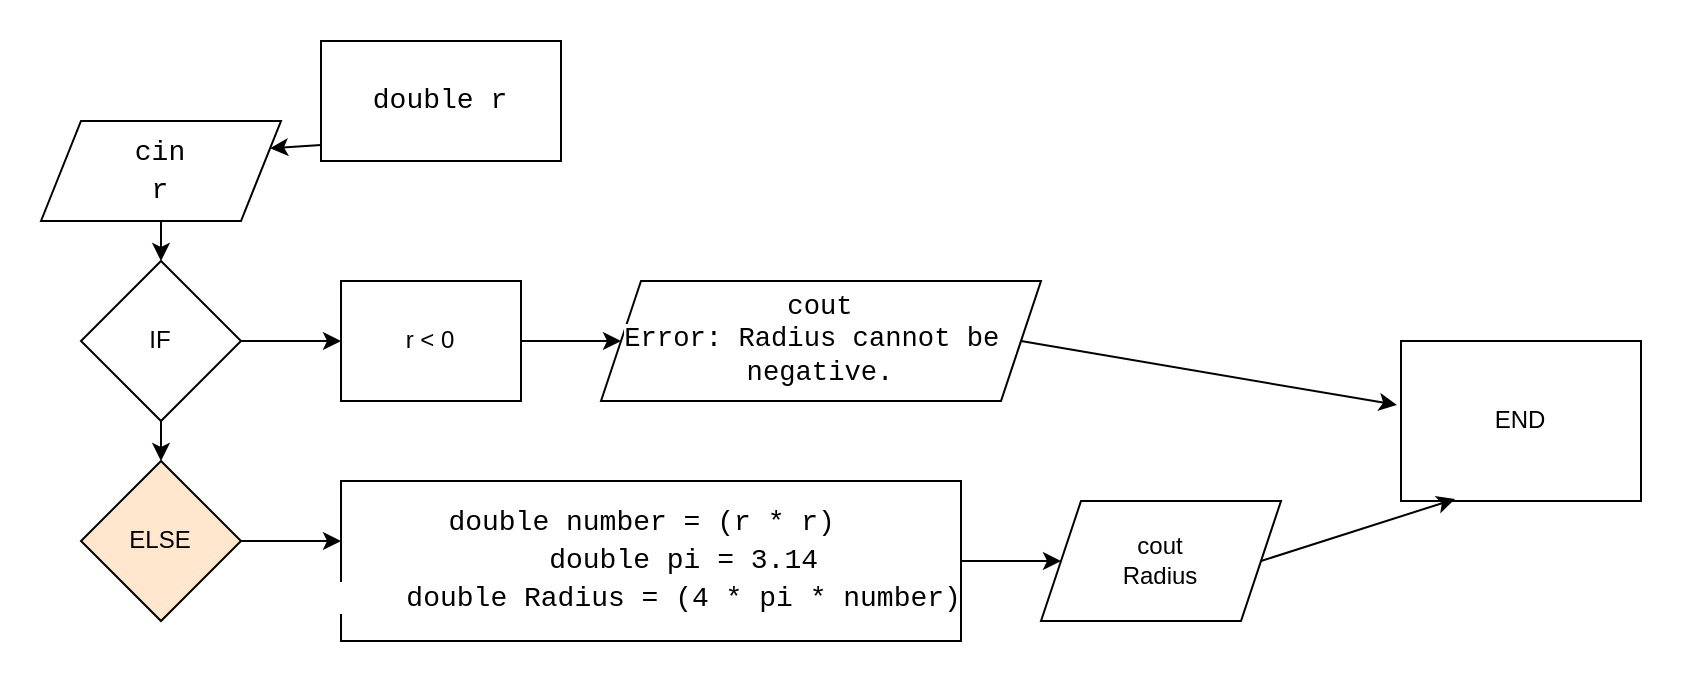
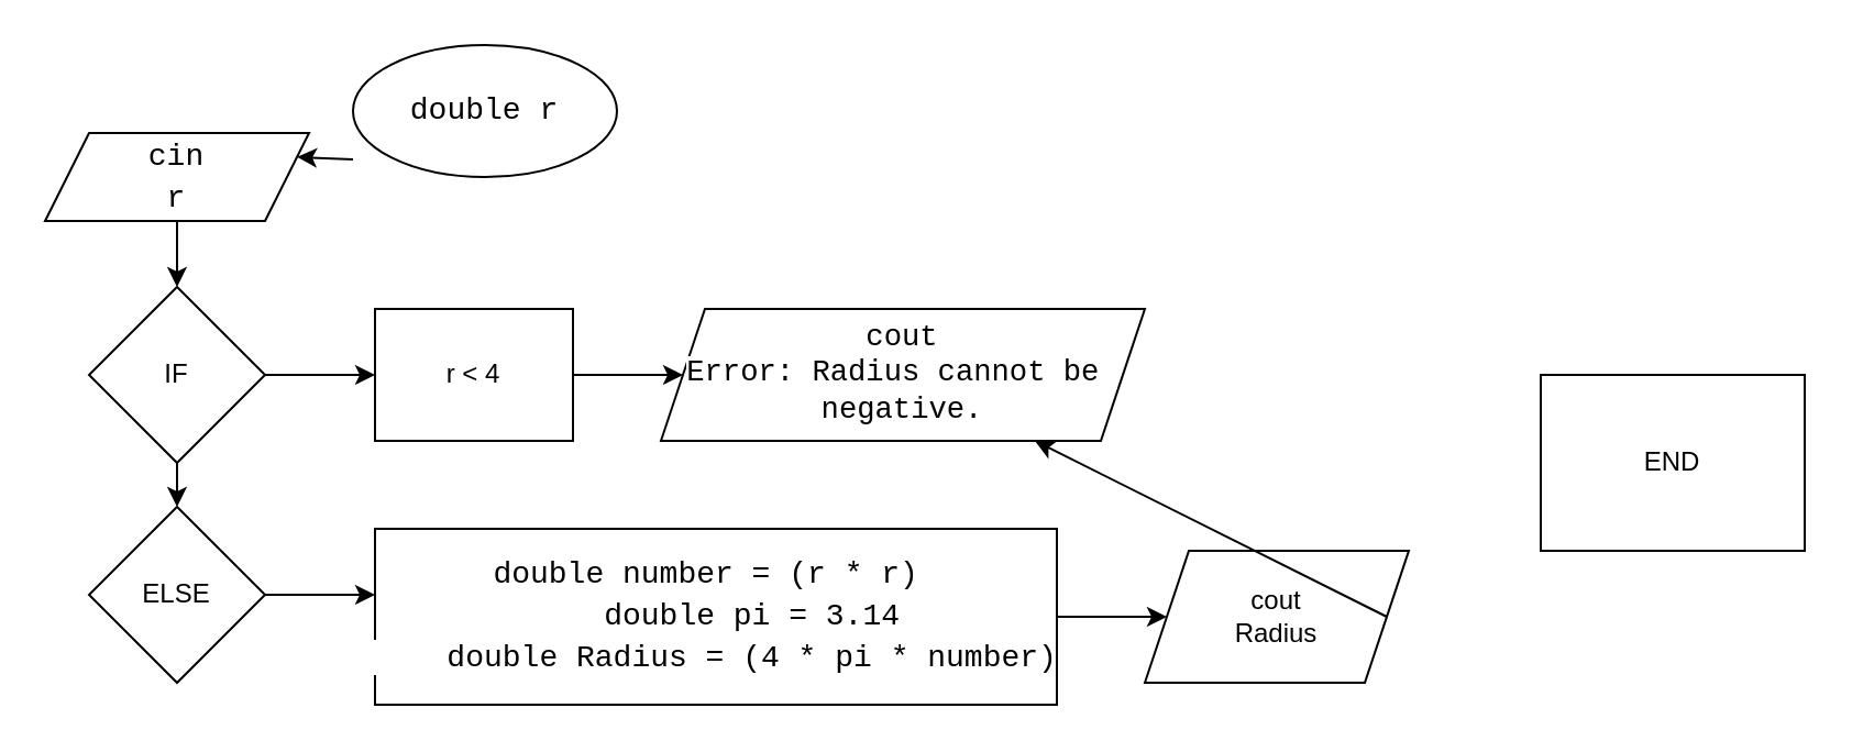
  <mxCell id="0" />
  <mxCell id="1" parent="0" />
- <mxCell id="2" value="&lt;div style=&quot;font-family: Consolas, &amp;quot;Courier New&amp;quot;, monospace; font-weight: normal; font-size: 14px; line-height: 19px; white-space: pre;&quot;&gt;&lt;div style=&quot;&quot;&gt;cin&lt;/div&gt;&lt;div style=&quot;&quot;&gt;r&lt;/div&gt;&lt;/div&gt;" style="shape=parallelogram;perimeter=parallelogramPerimeter;whiteSpace=wrap;html=1;fixedSize=1;" parent="1" vertex="1"><mxGeometry y="60" width="120" height="50" as="geometry" x="20" /></mxCell>
+ <mxCell id="2" value="&lt;div style=&quot;font-family: Consolas, &amp;quot;Courier New&amp;quot;, monospace; font-weight: normal; font-size: 14px; line-height: 19px; white-space: pre;&quot;&gt;&lt;div style=&quot;&quot;&gt;cin&lt;/div&gt;&lt;div style=&quot;&quot;&gt;r&lt;/div&gt;&lt;/div&gt;" style="shape=parallelogram;perimeter=parallelogramPerimeter;whiteSpace=wrap;html=1;fixedSize=1;" parent="1" vertex="1"><mxGeometry x="20" y="60" width="120" height="40" as="geometry" /></mxCell>
  <mxCell id="3" value="" style="endArrow=classic;html=1;rounded=0;exitX=0.5;exitY=1;exitDx=0;exitDy=0;" parent="1" source="2" edge="1"><mxGeometry width="50" height="50" relative="1" as="geometry"><mxPoint x="420" y="140" as="sourcePoint" /><mxPoint x="80" y="130" as="targetPoint" /></mxGeometry></mxCell>
  <mxCell id="4" value="IF" style="rhombus;whiteSpace=wrap;html=1;" parent="1" vertex="1"><mxGeometry x="40" y="130" width="80" height="80" as="geometry" /></mxCell>
  <mxCell id="5" value="" style="endArrow=classic;html=1;rounded=0;exitX=1;exitY=0.5;exitDx=0;exitDy=0;" parent="1" source="4" edge="1"><mxGeometry width="50" height="50" relative="1" as="geometry"><mxPoint x="420" y="140" as="sourcePoint" /><mxPoint x="170" y="170" as="targetPoint" /></mxGeometry></mxCell>
  <mxCell id="6" value="" style="endArrow=classic;html=1;rounded=0;exitX=0.5;exitY=1;exitDx=0;exitDy=0;" parent="1" edge="1"><mxGeometry width="50" height="50" relative="1" as="geometry"><mxPoint x="80" y="210" as="sourcePoint" /><mxPoint x="80" y="230" as="targetPoint" /></mxGeometry></mxCell>
- <mxCell id="7" value="ELSE" style="rhombus;whiteSpace=wrap;html=1;fillColor=#ffe6cc;" parent="1" vertex="1"><mxGeometry x="40" y="230" width="80" height="80" as="geometry" /></mxCell>
+ <mxCell id="7" value="ELSE" style="rhombus;whiteSpace=wrap;html=1;" parent="1" vertex="1"><mxGeometry x="40" y="230" width="80" height="80" as="geometry" /></mxCell>
  <mxCell id="8" value="" style="endArrow=classic;html=1;rounded=0;exitX=1;exitY=0.5;exitDx=0;exitDy=0;" parent="1" source="7" edge="1"><mxGeometry width="50" height="50" relative="1" as="geometry"><mxPoint x="420" y="240" as="sourcePoint" /><mxPoint x="170" y="270" as="targetPoint" /></mxGeometry></mxCell>
- <mxCell id="9" value="r &amp;lt; 0" style="rounded=0;whiteSpace=wrap;html=1;" parent="1" vertex="1"><mxGeometry x="170" y="140" width="90" height="60" as="geometry" /></mxCell>
+ <mxCell id="9" value="r &amp;lt; 4" style="rounded=0;whiteSpace=wrap;html=1;" parent="1" vertex="1"><mxGeometry x="170" y="140" width="90" height="60" as="geometry" /></mxCell>
  <mxCell id="10" value="" style="endArrow=classic;html=1;rounded=0;exitX=1;exitY=0.5;exitDx=0;exitDy=0;" parent="1" source="9" edge="1"><mxGeometry width="50" height="50" relative="1" as="geometry"><mxPoint x="270" y="140" as="sourcePoint" /><mxPoint x="310" y="170" as="targetPoint" /></mxGeometry></mxCell>
  <mxCell id="11" value="&lt;span style=&quot;font-family: ui-monospace, SFMono-Regular, &amp;quot;SF Mono&amp;quot;, Menlo, Consolas, &amp;quot;Liberation Mono&amp;quot;, monospace; font-size: 13.6px; text-align: start; white-space-collapse: break-spaces; background-color: rgb(255, 255, 255);&quot;&gt;cout&lt;/span&gt;&lt;div&gt;&lt;span style=&quot;font-family: ui-monospace, SFMono-Regular, &amp;quot;SF Mono&amp;quot;, Menlo, Consolas, &amp;quot;Liberation Mono&amp;quot;, monospace; font-size: 13.6px; text-align: start; white-space-collapse: break-spaces; background-color: rgb(255, 255, 255);&quot;&gt;Error: Radius cannot be negative.&lt;/span&gt;&lt;/div&gt;" style="shape=parallelogram;perimeter=parallelogramPerimeter;whiteSpace=wrap;html=1;fixedSize=1;" parent="1" vertex="1"><mxGeometry x="300" y="140" width="220" height="60" as="geometry" /></mxCell>
  <mxCell id="12" value="&lt;div style=&quot;font-family: Consolas, &amp;quot;Courier New&amp;quot;, monospace; font-weight: normal; font-size: 14px; line-height: 19px; white-space: pre;&quot;&gt;&lt;div style=&quot;&quot;&gt;&lt;span style=&quot;background-color: rgb(255, 255, 255);&quot;&gt;double number = (r * r) &lt;/span&gt;&lt;/div&gt;&lt;div style=&quot;&quot;&gt;&lt;span style=&quot;background-color: rgb(255, 255, 255);&quot;&gt;&amp;nbsp; &amp;nbsp; double pi = 3.14&lt;/span&gt;&lt;/div&gt;&lt;div style=&quot;&quot;&gt;&lt;span style=&quot;background-color: rgb(255, 255, 255);&quot;&gt;&amp;nbsp; &amp;nbsp; double Radius = (4 * pi * number)&lt;/span&gt;&lt;/div&gt;&lt;/div&gt;" style="rounded=0;whiteSpace=wrap;html=1;" parent="1" vertex="1"><mxGeometry x="170" y="240" width="310" height="80" as="geometry" /></mxCell>
  <mxCell id="13" value="" style="endArrow=classic;html=1;rounded=0;exitX=1;exitY=0.5;exitDx=0;exitDy=0;" parent="1" source="12" edge="1"><mxGeometry width="50" height="50" relative="1" as="geometry"><mxPoint x="520" y="240" as="sourcePoint" /><mxPoint x="530" y="280" as="targetPoint" /></mxGeometry></mxCell>
  <mxCell id="14" value="cout&lt;div&gt;Radius&lt;/div&gt;" style="shape=parallelogram;perimeter=parallelogramPerimeter;whiteSpace=wrap;html=1;fixedSize=1;" parent="1" vertex="1"><mxGeometry x="520" y="250" width="120" height="60" as="geometry" /></mxCell>
  <mxCell id="15" value="END" style="whiteSpace=wrap;html=1;rounded=0;" parent="1" vertex="1"><mxGeometry x="700" y="170" width="120" height="80" as="geometry" /></mxCell>
- <mxCell id="16" value="" style="endArrow=classic;html=1;rounded=0;exitX=1;exitY=0.5;exitDx=0;exitDy=0;entryX=-0.017;entryY=0.4;entryDx=0;entryDy=0;entryPerimeter=0;" parent="1" source="11" target="15" edge="1"><mxGeometry width="50" height="50" relative="1" as="geometry"><mxPoint x="520" y="240" as="sourcePoint" /><mxPoint x="570" y="190" as="targetPoint" /></mxGeometry></mxCell>
- <mxCell id="17" value="" style="endArrow=classic;html=1;rounded=0;exitX=1;exitY=0.5;exitDx=0;exitDy=0;entryX=0.225;entryY=0.988;entryDx=0;entryDy=0;entryPerimeter=0;" parent="1" source="14" target="15" edge="1"><mxGeometry width="50" height="50" relative="1" as="geometry"><mxPoint x="520" y="240" as="sourcePoint" /><mxPoint x="570" y="190" as="targetPoint" /></mxGeometry></mxCell>
- <mxCell id="18" value="&lt;span style=&quot;font-family: Consolas, &amp;quot;Courier New&amp;quot;, monospace; font-size: 14px; white-space: pre;&quot;&gt;double r&lt;/span&gt;" style="rounded=0;whiteSpace=wrap;html=1;" vertex="1" parent="1"><mxGeometry x="160" y="20" width="120" height="60" as="geometry" /></mxCell>
+ <mxCell id="17" value="" style="endArrow=classic;html=1;rounded=0;exitX=1;exitY=0.5;exitDx=0;exitDy=0;" parent="1" source="14" target="11" edge="1"><mxGeometry width="50" height="50" relative="1" as="geometry"><mxPoint x="520" y="240" as="sourcePoint" /><mxPoint x="570" y="190" as="targetPoint" /></mxGeometry></mxCell>
+ <mxCell id="18" value="&lt;span style=&quot;font-family: Consolas, &amp;quot;Courier New&amp;quot;, monospace; font-size: 14px; white-space: pre;&quot;&gt;double r&lt;/span&gt;" style="ellipse;whiteSpace=wrap;html=1;" vertex="1" parent="1"><mxGeometry x="160" y="20" width="120" height="60" as="geometry" /></mxCell>
  <mxCell id="19" value="" style="endArrow=classic;html=1;rounded=0;exitX=0;exitY=0.867;exitDx=0;exitDy=0;exitPerimeter=0;entryX=1;entryY=0.25;entryDx=0;entryDy=0;" edge="1" parent="1" source="18" target="2"><mxGeometry width="50" height="50" relative="1" as="geometry"><mxPoint x="420" y="230" as="sourcePoint" /><mxPoint x="470" y="180" as="targetPoint" /></mxGeometry></mxCell>
